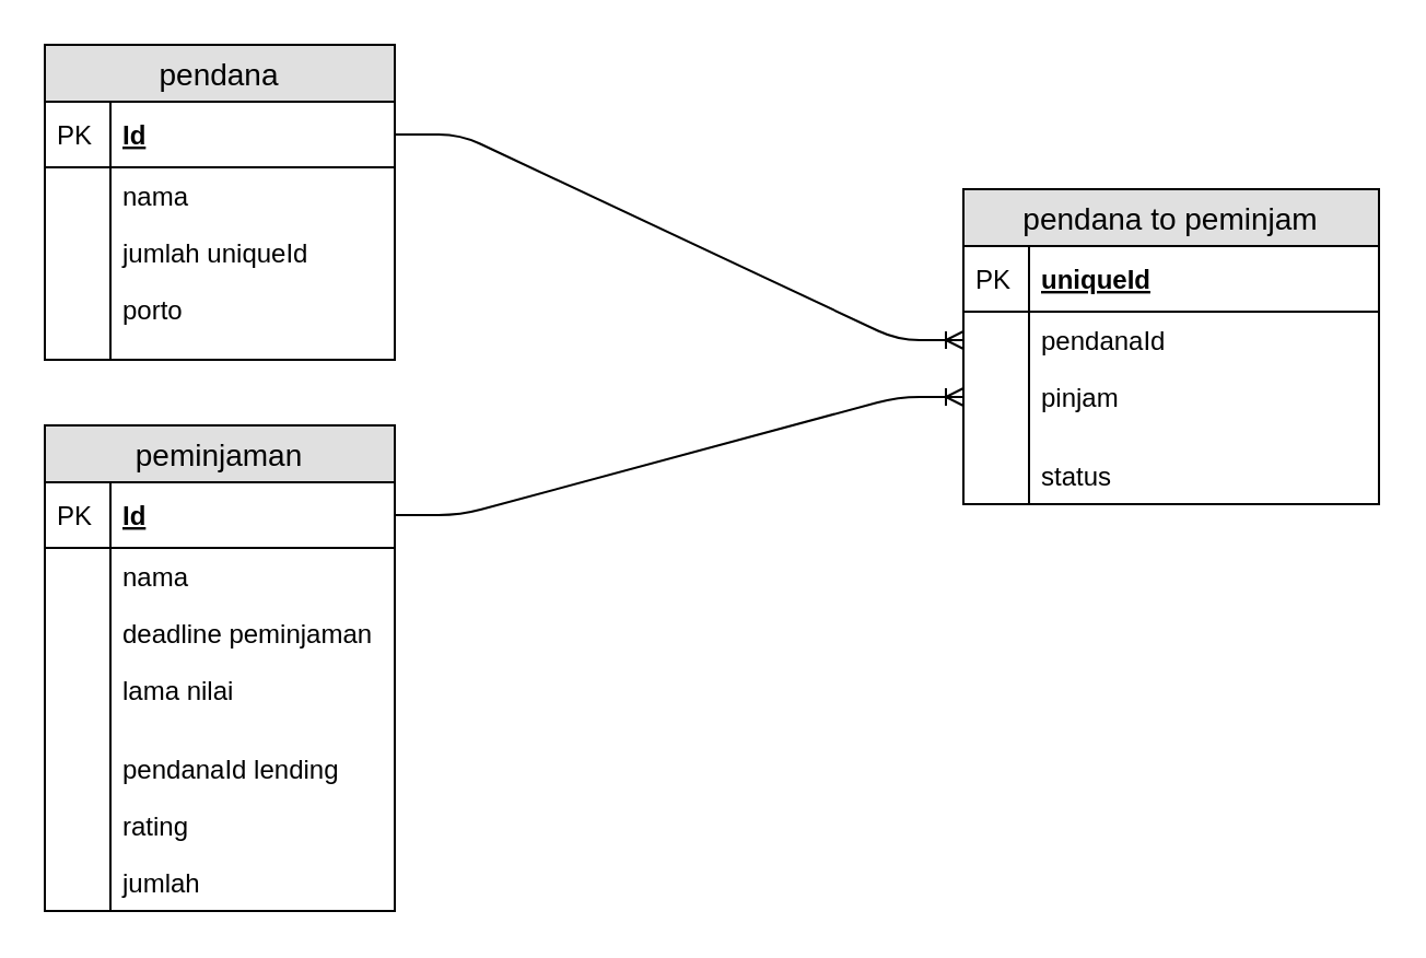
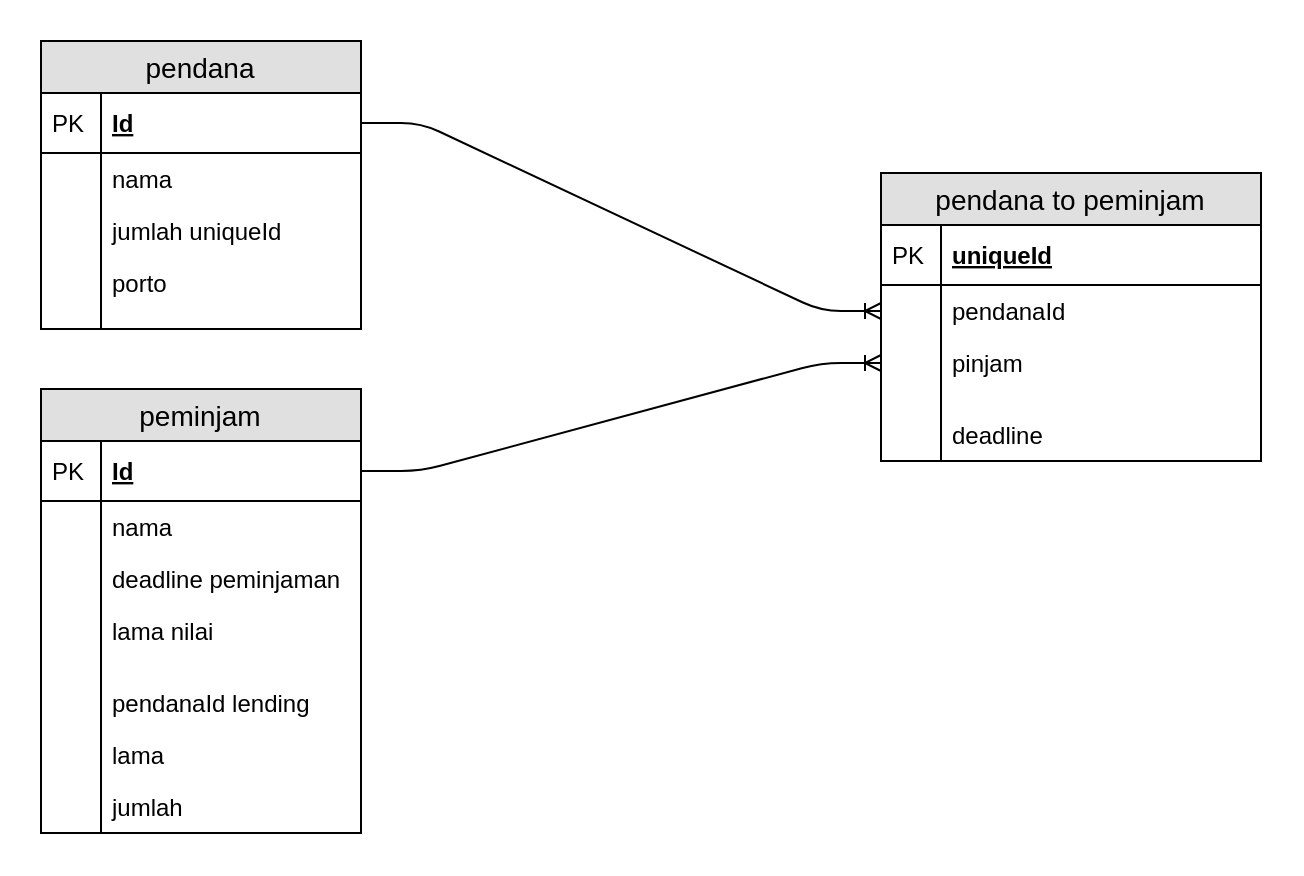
  <mxCell id="0" />
  <mxCell id="1" parent="0" />
  <mxCell id="2" value="pendana" style="swimlane;fontStyle=0;childLayout=stackLayout;horizontal=1;startSize=26;fillColor=#e0e0e0;horizontalStack=0;resizeParent=1;resizeParentMax=0;resizeLast=0;collapsible=1;marginBottom=0;swimlaneFillColor=#ffffff;align=center;fontSize=14;" vertex="1" parent="1"><mxGeometry x="20" y="20" width="160" height="144" as="geometry" /></mxCell>
  <mxCell id="3" value="Id" style="shape=partialRectangle;top=0;left=0;right=0;bottom=1;align=left;verticalAlign=middle;fillColor=none;spacingLeft=34;spacingRight=4;overflow=hidden;rotatable=0;points=[[0,0.5],[1,0.5]];portConstraint=eastwest;dropTarget=0;fontStyle=5;fontSize=12;" vertex="1" parent="2"><mxGeometry y="26" width="160" height="30" as="geometry" /></mxCell>
  <mxCell id="4" value="PK" style="shape=partialRectangle;top=0;left=0;bottom=0;fillColor=none;align=left;verticalAlign=middle;spacingLeft=4;spacingRight=4;overflow=hidden;rotatable=0;points=[];portConstraint=eastwest;part=1;fontSize=12;" vertex="1" connectable="0" parent="3"><mxGeometry width="30" height="30" as="geometry" /></mxCell>
  <mxCell id="5" value="nama" style="shape=partialRectangle;top=0;left=0;right=0;bottom=0;align=left;verticalAlign=top;fillColor=none;spacingLeft=34;spacingRight=4;overflow=hidden;rotatable=0;points=[[0,0.5],[1,0.5]];portConstraint=eastwest;dropTarget=0;fontSize=12;" vertex="1" parent="2"><mxGeometry y="56" width="160" height="26" as="geometry" /></mxCell>
  <mxCell id="6" value="" style="shape=partialRectangle;top=0;left=0;bottom=0;fillColor=none;align=left;verticalAlign=top;spacingLeft=4;spacingRight=4;overflow=hidden;rotatable=0;points=[];portConstraint=eastwest;part=1;fontSize=12;" vertex="1" connectable="0" parent="5"><mxGeometry width="30" height="26" as="geometry" /></mxCell>
  <mxCell id="7" value="jumlah uniqueId" style="shape=partialRectangle;top=0;left=0;right=0;bottom=0;align=left;verticalAlign=top;fillColor=none;spacingLeft=34;spacingRight=4;overflow=hidden;rotatable=0;points=[[0,0.5],[1,0.5]];portConstraint=eastwest;dropTarget=0;fontSize=12;" vertex="1" parent="2"><mxGeometry y="82" width="160" height="26" as="geometry" /></mxCell>
  <mxCell id="8" value="" style="shape=partialRectangle;top=0;left=0;bottom=0;fillColor=none;align=left;verticalAlign=top;spacingLeft=4;spacingRight=4;overflow=hidden;rotatable=0;points=[];portConstraint=eastwest;part=1;fontSize=12;" vertex="1" connectable="0" parent="7"><mxGeometry width="30" height="26" as="geometry" /></mxCell>
  <mxCell id="9" value="porto " style="shape=partialRectangle;top=0;left=0;right=0;bottom=0;align=left;verticalAlign=top;fillColor=none;spacingLeft=34;spacingRight=4;overflow=hidden;rotatable=0;points=[[0,0.5],[1,0.5]];portConstraint=eastwest;dropTarget=0;fontSize=12;" vertex="1" parent="2"><mxGeometry y="108" width="160" height="26" as="geometry" /></mxCell>
  <mxCell id="10" value="" style="shape=partialRectangle;top=0;left=0;bottom=0;fillColor=none;align=left;verticalAlign=top;spacingLeft=4;spacingRight=4;overflow=hidden;rotatable=0;points=[];portConstraint=eastwest;part=1;fontSize=12;" vertex="1" connectable="0" parent="9"><mxGeometry width="30" height="26" as="geometry" /></mxCell>
  <mxCell id="11" value="" style="shape=partialRectangle;top=0;left=0;right=0;bottom=0;align=left;verticalAlign=top;fillColor=none;spacingLeft=34;spacingRight=4;overflow=hidden;rotatable=0;points=[[0,0.5],[1,0.5]];portConstraint=eastwest;dropTarget=0;fontSize=12;" vertex="1" parent="2"><mxGeometry y="134" width="160" height="10" as="geometry" /></mxCell>
  <mxCell id="12" value="" style="shape=partialRectangle;top=0;left=0;bottom=0;fillColor=none;align=left;verticalAlign=top;spacingLeft=4;spacingRight=4;overflow=hidden;rotatable=0;points=[];portConstraint=eastwest;part=1;fontSize=12;" vertex="1" connectable="0" parent="11"><mxGeometry width="30" height="10" as="geometry" /></mxCell>
  <mxCell id="13" value="pendana to peminjam" style="swimlane;fontStyle=0;childLayout=stackLayout;horizontal=1;startSize=26;fillColor=#e0e0e0;horizontalStack=0;resizeParent=1;resizeParentMax=0;resizeLast=0;collapsible=1;marginBottom=0;swimlaneFillColor=#ffffff;align=center;fontSize=14;" vertex="1" parent="1"><mxGeometry x="440" y="86" width="190" height="144" as="geometry" /></mxCell>
  <mxCell id="14" value="uniqueId" style="shape=partialRectangle;top=0;left=0;right=0;bottom=1;align=left;verticalAlign=middle;fillColor=none;spacingLeft=34;spacingRight=4;overflow=hidden;rotatable=0;points=[[0,0.5],[1,0.5]];portConstraint=eastwest;dropTarget=0;fontStyle=5;fontSize=12;" vertex="1" parent="13"><mxGeometry y="26" width="190" height="30" as="geometry" /></mxCell>
  <mxCell id="15" value="PK" style="shape=partialRectangle;top=0;left=0;bottom=0;fillColor=none;align=left;verticalAlign=middle;spacingLeft=4;spacingRight=4;overflow=hidden;rotatable=0;points=[];portConstraint=eastwest;part=1;fontSize=12;" vertex="1" connectable="0" parent="14"><mxGeometry width="30" height="30" as="geometry" /></mxCell>
  <mxCell id="16" value="pendanaId" style="shape=partialRectangle;top=0;left=0;right=0;bottom=0;align=left;verticalAlign=top;fillColor=none;spacingLeft=34;spacingRight=4;overflow=hidden;rotatable=0;points=[[0,0.5],[1,0.5]];portConstraint=eastwest;dropTarget=0;fontSize=12;" vertex="1" parent="13"><mxGeometry y="56" width="190" height="26" as="geometry" /></mxCell>
  <mxCell id="17" value="" style="shape=partialRectangle;top=0;left=0;bottom=0;fillColor=none;align=left;verticalAlign=top;spacingLeft=4;spacingRight=4;overflow=hidden;rotatable=0;points=[];portConstraint=eastwest;part=1;fontSize=12;" vertex="1" connectable="0" parent="16"><mxGeometry width="30" height="26" as="geometry" /></mxCell>
  <mxCell id="18" value="pinjam" style="shape=partialRectangle;top=0;left=0;right=0;bottom=0;align=left;verticalAlign=top;fillColor=none;spacingLeft=34;spacingRight=4;overflow=hidden;rotatable=0;points=[[0,0.5],[1,0.5]];portConstraint=eastwest;dropTarget=0;fontSize=12;" vertex="1" parent="13"><mxGeometry y="82" width="190" height="26" as="geometry" /></mxCell>
  <mxCell id="19" value="" style="shape=partialRectangle;top=0;left=0;bottom=0;fillColor=none;align=left;verticalAlign=top;spacingLeft=4;spacingRight=4;overflow=hidden;rotatable=0;points=[];portConstraint=eastwest;part=1;fontSize=12;" vertex="1" connectable="0" parent="18"><mxGeometry width="30" height="26" as="geometry" /></mxCell>
  <mxCell id="20" value="" style="shape=partialRectangle;top=0;left=0;right=0;bottom=0;align=left;verticalAlign=top;fillColor=none;spacingLeft=34;spacingRight=4;overflow=hidden;rotatable=0;points=[[0,0.5],[1,0.5]];portConstraint=eastwest;dropTarget=0;fontSize=12;" vertex="1" parent="13"><mxGeometry y="108" width="190" height="10" as="geometry" /></mxCell>
  <mxCell id="21" value="" style="shape=partialRectangle;top=0;left=0;bottom=0;fillColor=none;align=left;verticalAlign=top;spacingLeft=4;spacingRight=4;overflow=hidden;rotatable=0;points=[];portConstraint=eastwest;part=1;fontSize=12;" vertex="1" connectable="0" parent="20"><mxGeometry width="30" height="10" as="geometry" /></mxCell>
- <mxCell id="22" value="status" style="shape=partialRectangle;top=0;left=0;right=0;bottom=0;align=left;verticalAlign=top;fillColor=none;spacingLeft=34;spacingRight=4;overflow=hidden;rotatable=0;points=[[0,0.5],[1,0.5]];portConstraint=eastwest;dropTarget=0;fontSize=12;" vertex="1" parent="13"><mxGeometry y="118" width="190" height="26" as="geometry" /></mxCell>
+ <mxCell id="22" value="deadline" style="shape=partialRectangle;top=0;left=0;right=0;bottom=0;align=left;verticalAlign=top;fillColor=none;spacingLeft=34;spacingRight=4;overflow=hidden;rotatable=0;points=[[0,0.5],[1,0.5]];portConstraint=eastwest;dropTarget=0;fontSize=12;" vertex="1" parent="13"><mxGeometry y="118" width="190" height="26" as="geometry" /></mxCell>
  <mxCell id="23" value="" style="shape=partialRectangle;top=0;left=0;bottom=0;fillColor=none;align=left;verticalAlign=top;spacingLeft=4;spacingRight=4;overflow=hidden;rotatable=0;points=[];portConstraint=eastwest;part=1;fontSize=12;" vertex="1" connectable="0" parent="22"><mxGeometry width="30" height="26" as="geometry" /></mxCell>
- <mxCell id="24" value="peminjaman" style="swimlane;fontStyle=0;childLayout=stackLayout;horizontal=1;startSize=26;fillColor=#e0e0e0;horizontalStack=0;resizeParent=1;resizeParentMax=0;resizeLast=0;collapsible=1;marginBottom=0;swimlaneFillColor=#ffffff;align=center;fontSize=14;" vertex="1" parent="1"><mxGeometry x="20" y="194" width="160" height="222" as="geometry" /></mxCell>
+ <mxCell id="24" value="peminjam" style="swimlane;fontStyle=0;childLayout=stackLayout;horizontal=1;startSize=26;fillColor=#e0e0e0;horizontalStack=0;resizeParent=1;resizeParentMax=0;resizeLast=0;collapsible=1;marginBottom=0;swimlaneFillColor=#ffffff;align=center;fontSize=14;" vertex="1" parent="1"><mxGeometry x="20" y="194" width="160" height="222" as="geometry" /></mxCell>
  <mxCell id="25" value="Id" style="shape=partialRectangle;top=0;left=0;right=0;bottom=1;align=left;verticalAlign=middle;fillColor=none;spacingLeft=34;spacingRight=4;overflow=hidden;rotatable=0;points=[[0,0.5],[1,0.5]];portConstraint=eastwest;dropTarget=0;fontStyle=5;fontSize=12;" vertex="1" parent="24"><mxGeometry y="26" width="160" height="30" as="geometry" /></mxCell>
  <mxCell id="26" value="PK" style="shape=partialRectangle;top=0;left=0;bottom=0;fillColor=none;align=left;verticalAlign=middle;spacingLeft=4;spacingRight=4;overflow=hidden;rotatable=0;points=[];portConstraint=eastwest;part=1;fontSize=12;" vertex="1" connectable="0" parent="25"><mxGeometry width="30" height="30" as="geometry" /></mxCell>
  <mxCell id="27" value="nama" style="shape=partialRectangle;top=0;left=0;right=0;bottom=0;align=left;verticalAlign=top;fillColor=none;spacingLeft=34;spacingRight=4;overflow=hidden;rotatable=0;points=[[0,0.5],[1,0.5]];portConstraint=eastwest;dropTarget=0;fontSize=12;" vertex="1" parent="24"><mxGeometry y="56" width="160" height="26" as="geometry" /></mxCell>
  <mxCell id="28" value="" style="shape=partialRectangle;top=0;left=0;bottom=0;fillColor=none;align=left;verticalAlign=top;spacingLeft=4;spacingRight=4;overflow=hidden;rotatable=0;points=[];portConstraint=eastwest;part=1;fontSize=12;" vertex="1" connectable="0" parent="27"><mxGeometry width="30" height="26" as="geometry" /></mxCell>
  <mxCell id="29" value="deadline peminjaman" style="shape=partialRectangle;top=0;left=0;right=0;bottom=0;align=left;verticalAlign=top;fillColor=none;spacingLeft=34;spacingRight=4;overflow=hidden;rotatable=0;points=[[0,0.5],[1,0.5]];portConstraint=eastwest;dropTarget=0;fontSize=12;" vertex="1" parent="24"><mxGeometry y="82" width="160" height="26" as="geometry" /></mxCell>
  <mxCell id="30" value="" style="shape=partialRectangle;top=0;left=0;bottom=0;fillColor=none;align=left;verticalAlign=top;spacingLeft=4;spacingRight=4;overflow=hidden;rotatable=0;points=[];portConstraint=eastwest;part=1;fontSize=12;" vertex="1" connectable="0" parent="29"><mxGeometry width="30" height="26" as="geometry" /></mxCell>
  <mxCell id="31" value="lama nilai" style="shape=partialRectangle;top=0;left=0;right=0;bottom=0;align=left;verticalAlign=top;fillColor=none;spacingLeft=34;spacingRight=4;overflow=hidden;rotatable=0;points=[[0,0.5],[1,0.5]];portConstraint=eastwest;dropTarget=0;fontSize=12;" vertex="1" parent="24"><mxGeometry y="108" width="160" height="26" as="geometry" /></mxCell>
  <mxCell id="32" value="" style="shape=partialRectangle;top=0;left=0;bottom=0;fillColor=none;align=left;verticalAlign=top;spacingLeft=4;spacingRight=4;overflow=hidden;rotatable=0;points=[];portConstraint=eastwest;part=1;fontSize=12;" vertex="1" connectable="0" parent="31"><mxGeometry width="30" height="26" as="geometry" /></mxCell>
  <mxCell id="33" value="" style="shape=partialRectangle;top=0;left=0;right=0;bottom=0;align=left;verticalAlign=top;fillColor=none;spacingLeft=34;spacingRight=4;overflow=hidden;rotatable=0;points=[[0,0.5],[1,0.5]];portConstraint=eastwest;dropTarget=0;fontSize=12;" vertex="1" parent="24"><mxGeometry y="134" width="160" height="10" as="geometry" /></mxCell>
  <mxCell id="34" value="" style="shape=partialRectangle;top=0;left=0;bottom=0;fillColor=none;align=left;verticalAlign=top;spacingLeft=4;spacingRight=4;overflow=hidden;rotatable=0;points=[];portConstraint=eastwest;part=1;fontSize=12;" vertex="1" connectable="0" parent="33"><mxGeometry width="30" height="10" as="geometry" /></mxCell>
  <mxCell id="35" value="pendanaId lending" style="shape=partialRectangle;top=0;left=0;right=0;bottom=0;align=left;verticalAlign=top;fillColor=none;spacingLeft=34;spacingRight=4;overflow=hidden;rotatable=0;points=[[0,0.5],[1,0.5]];portConstraint=eastwest;dropTarget=0;fontSize=12;" vertex="1" parent="24"><mxGeometry y="144" width="160" height="26" as="geometry" /></mxCell>
  <mxCell id="36" value="" style="shape=partialRectangle;top=0;left=0;bottom=0;fillColor=none;align=left;verticalAlign=top;spacingLeft=4;spacingRight=4;overflow=hidden;rotatable=0;points=[];portConstraint=eastwest;part=1;fontSize=12;" vertex="1" connectable="0" parent="35"><mxGeometry width="30" height="26" as="geometry" /></mxCell>
- <mxCell id="37" value="rating" style="shape=partialRectangle;top=0;left=0;right=0;bottom=0;align=left;verticalAlign=top;fillColor=none;spacingLeft=34;spacingRight=4;overflow=hidden;rotatable=0;points=[[0,0.5],[1,0.5]];portConstraint=eastwest;dropTarget=0;fontSize=12;" vertex="1" parent="24"><mxGeometry y="170" width="160" height="26" as="geometry" /></mxCell>
+ <mxCell id="37" value="lama" style="shape=partialRectangle;top=0;left=0;right=0;bottom=0;align=left;verticalAlign=top;fillColor=none;spacingLeft=34;spacingRight=4;overflow=hidden;rotatable=0;points=[[0,0.5],[1,0.5]];portConstraint=eastwest;dropTarget=0;fontSize=12;" vertex="1" parent="24"><mxGeometry y="170" width="160" height="26" as="geometry" /></mxCell>
  <mxCell id="38" value="" style="shape=partialRectangle;top=0;left=0;bottom=0;fillColor=none;align=left;verticalAlign=top;spacingLeft=4;spacingRight=4;overflow=hidden;rotatable=0;points=[];portConstraint=eastwest;part=1;fontSize=12;" vertex="1" connectable="0" parent="37"><mxGeometry width="30" height="26" as="geometry" /></mxCell>
  <mxCell id="39" value="jumlah&#10;" style="shape=partialRectangle;top=0;left=0;right=0;bottom=0;align=left;verticalAlign=top;fillColor=none;spacingLeft=34;spacingRight=4;overflow=hidden;rotatable=0;points=[[0,0.5],[1,0.5]];portConstraint=eastwest;dropTarget=0;fontSize=12;" vertex="1" parent="24"><mxGeometry y="196" width="160" height="26" as="geometry" /></mxCell>
  <mxCell id="40" value="" style="shape=partialRectangle;top=0;left=0;bottom=0;fillColor=none;align=left;verticalAlign=top;spacingLeft=4;spacingRight=4;overflow=hidden;rotatable=0;points=[];portConstraint=eastwest;part=1;fontSize=12;" vertex="1" connectable="0" parent="39"><mxGeometry width="30" height="26" as="geometry" /></mxCell>
  <mxCell id="41" value="" style="edgeStyle=entityRelationEdgeStyle;fontSize=12;html=1;endArrow=ERoneToMany;entryX=0;entryY=0.5;entryDx=0;entryDy=0;exitX=1;exitY=0.5;exitDx=0;exitDy=0;" edge="1" parent="1" source="3" target="16"><mxGeometry width="100" height="100" relative="1" as="geometry"><mxPoint x="-90" y="492" as="sourcePoint" /><mxPoint x="10" y="392" as="targetPoint" /></mxGeometry></mxCell>
  <mxCell id="42" value="" style="edgeStyle=entityRelationEdgeStyle;fontSize=12;html=1;endArrow=ERoneToMany;entryX=0;entryY=0.5;entryDx=0;entryDy=0;exitX=1;exitY=0.5;exitDx=0;exitDy=0;" edge="1" parent="1" source="25" target="18"><mxGeometry width="100" height="100" relative="1" as="geometry"><mxPoint x="180" y="371" as="sourcePoint" /><mxPoint x="280" y="271" as="targetPoint" /></mxGeometry></mxCell>
